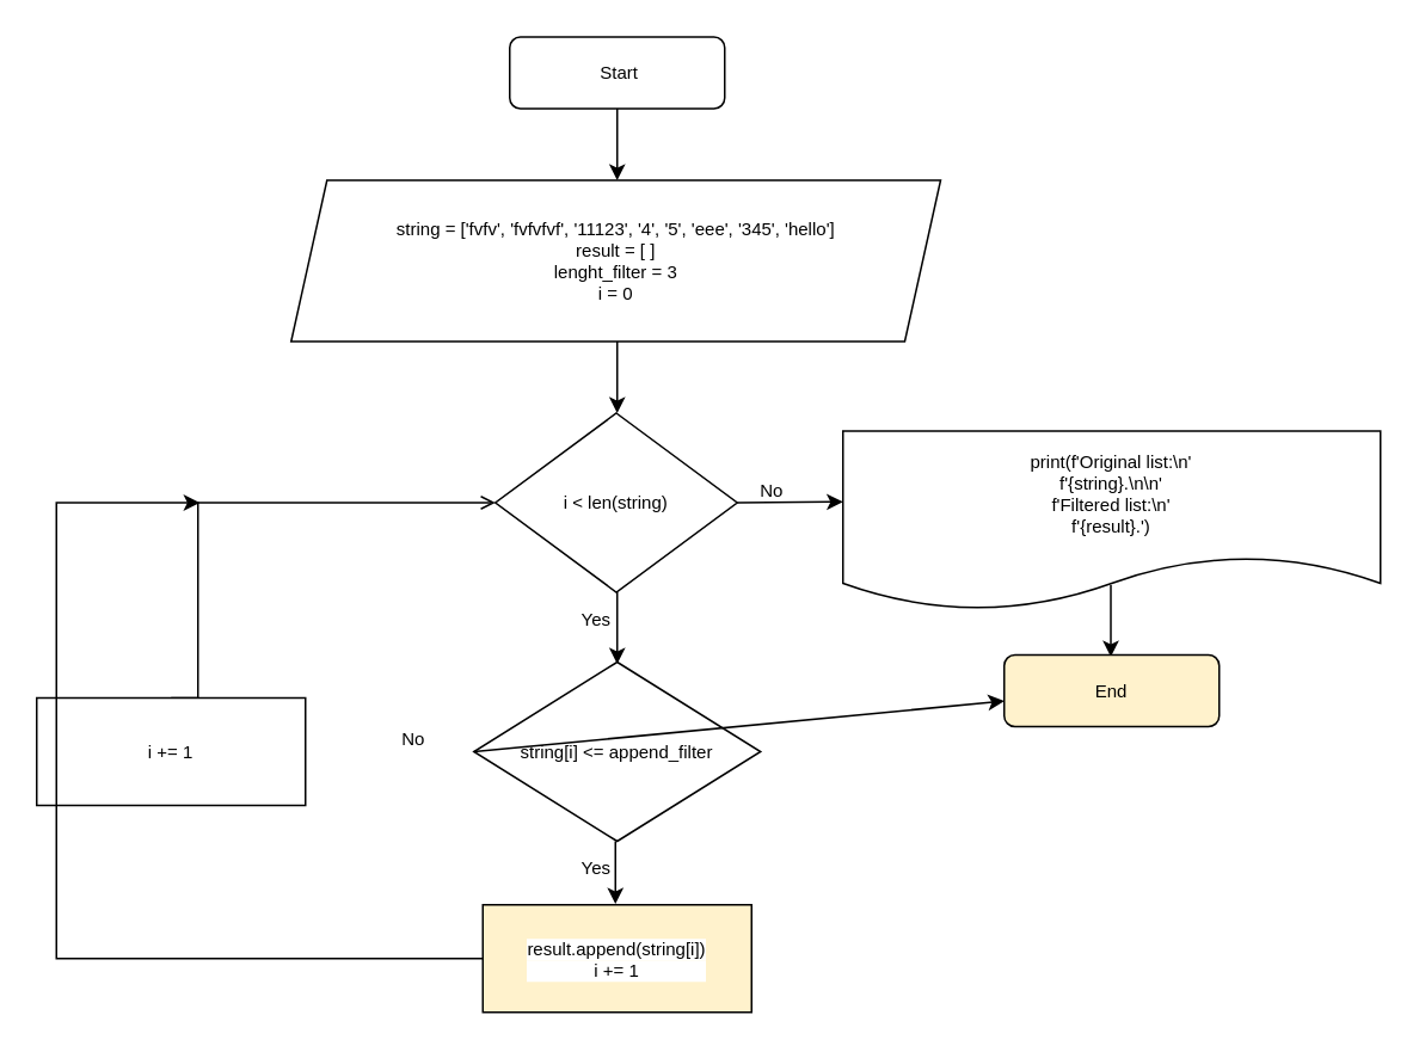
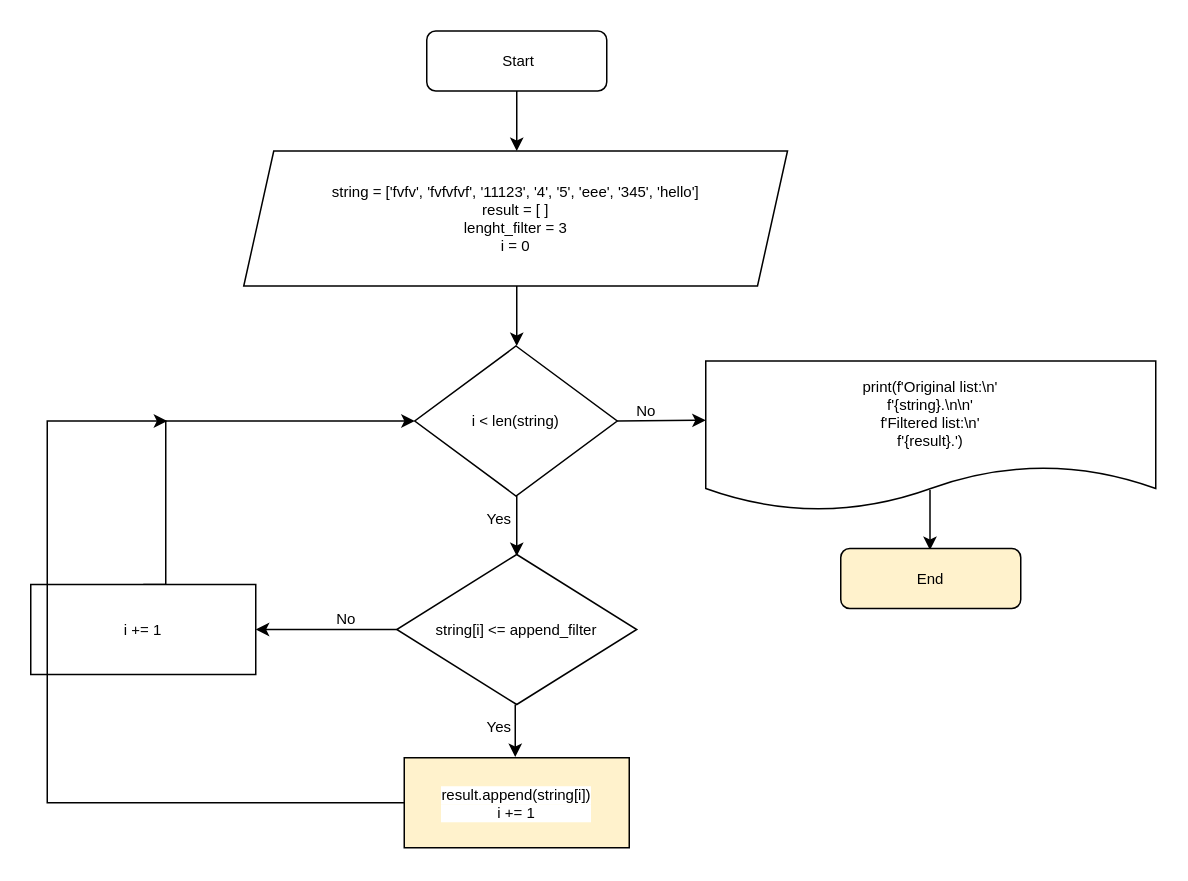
  <mxCell id="0" />
  <mxCell id="1" parent="0" />
  <mxCell id="2" value="&lt;font style=&quot;font-size: 10px;&quot;&gt;&amp;nbsp;Start&lt;/font&gt;" style="rounded=1;whiteSpace=wrap;html=1;strokeWidth=1;fontSize=10;" parent="1" vertex="1"><mxGeometry x="284" y="20" width="120" height="40" as="geometry" /></mxCell>
  <mxCell id="3" value="" style="endArrow=classic;html=1;rounded=0;fontSize=12;" parent="1" edge="1"><mxGeometry width="50" height="50" relative="1" as="geometry"><mxPoint x="344" y="60" as="sourcePoint" /><mxPoint x="344" y="100" as="targetPoint" /></mxGeometry></mxCell>
  <mxCell id="4" value="&lt;div style=&quot;font-size: 10px;&quot;&gt;&lt;div style=&quot;background-color: rgb(255, 255, 255);&quot;&gt;string = ['fvfv', &lt;span style=&quot;&quot;&gt;'fvfvfvf'&lt;/span&gt;, &lt;span style=&quot;&quot;&gt;'11123'&lt;/span&gt;, &lt;span style=&quot;&quot;&gt;'4'&lt;/span&gt;, &lt;span style=&quot;&quot;&gt;'5'&lt;/span&gt;, &lt;span style=&quot;&quot;&gt;'eee'&lt;/span&gt;, &lt;span style=&quot;&quot;&gt;'345'&lt;/span&gt;, &lt;span style=&quot;&quot;&gt;'hello'&lt;/span&gt;]&lt;/div&gt;&lt;div style=&quot;background-color: rgb(255, 255, 255);&quot;&gt;&lt;div style=&quot;&quot;&gt;result = [ ]&lt;/div&gt;&lt;div style=&quot;&quot;&gt;lenght_filter = 3&lt;/div&gt;&lt;/div&gt;&lt;/div&gt;&lt;div style=&quot;font-size: 10px;&quot;&gt;i = 0&lt;/div&gt;" style="shape=parallelogram;perimeter=parallelogramPerimeter;whiteSpace=wrap;html=1;fixedSize=1;strokeWidth=1;fontSize=10;fontFamily=Helvetica;fontColor=#000000;fontStyle=0" parent="1" vertex="1"><mxGeometry x="162" y="100" width="362.5" height="90" as="geometry" /></mxCell>
  <mxCell id="5" value="" style="endArrow=classic;html=1;rounded=0;fontSize=12;" parent="1" edge="1"><mxGeometry width="50" height="50" relative="1" as="geometry"><mxPoint x="344" y="190" as="sourcePoint" /><mxPoint x="344" y="230" as="targetPoint" /></mxGeometry></mxCell>
  <mxCell id="6" value="i &amp;lt; len(string)" style="rhombus;whiteSpace=wrap;html=1;strokeWidth=1;fontSize=10;" parent="1" vertex="1"><mxGeometry x="276" y="230" width="135" height="100" as="geometry" /></mxCell>
  <mxCell id="7" value="" style="endArrow=classic;html=1;rounded=0;fontSize=12;" parent="1" edge="1"><mxGeometry width="50" height="50" relative="1" as="geometry"><mxPoint x="344" y="330" as="sourcePoint" /><mxPoint x="344" y="370" as="targetPoint" /></mxGeometry></mxCell>
  <mxCell id="8" value="" style="endArrow=classic;html=1;rounded=0;fontSize=12;" parent="1" edge="1"><mxGeometry width="50" height="50" relative="1" as="geometry"><mxPoint x="411" y="280" as="sourcePoint" /><mxPoint x="470" y="279.5" as="targetPoint" /></mxGeometry></mxCell>
  <mxCell id="9" value="Yes" style="text;html=1;align=center;verticalAlign=middle;resizable=0;points=[];autosize=1;strokeColor=none;fillColor=none;fontSize=10;" parent="1" vertex="1"><mxGeometry x="312" y="330" width="40" height="30" as="geometry" /></mxCell>
  <mxCell id="10" value="No" style="text;html=1;align=center;verticalAlign=middle;resizable=0;points=[];autosize=1;strokeColor=none;fillColor=none;fontSize=10;" parent="1" vertex="1"><mxGeometry x="410" y="258" width="40" height="30" as="geometry" /></mxCell>
  <mxCell id="11" value="string[i] &amp;lt;=&amp;nbsp;append_filter" style="rhombus;whiteSpace=wrap;html=1;strokeWidth=1;fontSize=10;" parent="1" vertex="1"><mxGeometry x="264" y="369" width="160" height="100" as="geometry" /></mxCell>
  <mxCell id="12" value="" style="endArrow=classic;html=1;rounded=0;fontSize=12;" parent="1" edge="1"><mxGeometry width="50" height="50" relative="1" as="geometry"><mxPoint x="343" y="469" as="sourcePoint" /><mxPoint x="343" y="504" as="targetPoint" /></mxGeometry></mxCell>
  <mxCell id="13" value="&lt;div style=&quot;background-color: rgb(255, 255, 255);&quot;&gt;result.append(string[i])&lt;/div&gt;&lt;div style=&quot;background-color: rgb(255, 255, 255);&quot;&gt;i += 1&lt;/div&gt;" style="rounded=0;whiteSpace=wrap;html=1;strokeWidth=1;fontSize=10;fontFamily=Helvetica;fontColor=#000000;fillColor=#fff2cc;" parent="1" vertex="1"><mxGeometry x="269" y="504.5" width="150" height="60" as="geometry" /></mxCell>
- <mxCell id="14" value="" style="endArrow=open;html=1;rounded=0;fontSize=10;edgeStyle=elbowEdgeStyle;entryX=0;entryY=0.5;entryDx=0;entryDy=0;exitX=0.5;exitY=0;exitDx=0;exitDy=0;" parent="1" source="19" target="6" edge="1"><mxGeometry width="50" height="50" relative="1" as="geometry"><mxPoint x="110" y="340" as="sourcePoint" /><mxPoint x="217" y="325" as="targetPoint" /><Array as="points"><mxPoint x="110" y="310" /></Array></mxGeometry></mxCell>
+ <mxCell id="14" value="" style="endArrow=classic;html=1;rounded=0;fontSize=10;edgeStyle=elbowEdgeStyle;entryX=0;entryY=0.5;entryDx=0;entryDy=0;exitX=0.5;exitY=0;exitDx=0;exitDy=0;" parent="1" source="19" target="6" edge="1"><mxGeometry width="50" height="50" relative="1" as="geometry"><mxPoint x="110" y="340" as="sourcePoint" /><mxPoint x="217" y="325" as="targetPoint" /><Array as="points"><mxPoint x="110" y="310" /></Array></mxGeometry></mxCell>
  <mxCell id="15" value="&lt;div style=&quot;background-color: rgb(255, 255, 255);&quot;&gt;print(&lt;span style=&quot;&quot;&gt;f'Original list:&lt;/span&gt;&lt;span style=&quot;&quot;&gt;\n&lt;/span&gt;&lt;span style=&quot;&quot;&gt;'&lt;br&gt;&lt;/span&gt;&lt;span style=&quot;&quot;&gt;      f'&lt;/span&gt;&lt;span style=&quot;&quot;&gt;{string&lt;/span&gt;&lt;span style=&quot;&quot;&gt;}&lt;/span&gt;&lt;span style=&quot;&quot;&gt;.&lt;/span&gt;&lt;span style=&quot;&quot;&gt;\n\n&lt;/span&gt;&lt;span style=&quot;&quot;&gt;'&lt;br&gt;&lt;/span&gt;&lt;span style=&quot;&quot;&gt;      f'Filtered list:&lt;/span&gt;&lt;span style=&quot;&quot;&gt;\n&lt;/span&gt;&lt;span style=&quot;&quot;&gt;'&lt;br&gt;&lt;/span&gt;&lt;span style=&quot;&quot;&gt;      f'&lt;/span&gt;&lt;span style=&quot;&quot;&gt;{&lt;/span&gt;result&lt;span style=&quot;&quot;&gt;}&lt;/span&gt;&lt;span style=&quot;&quot;&gt;.'&lt;/span&gt;)&lt;/div&gt;" style="shape=document;whiteSpace=wrap;html=1;boundedLbl=1;strokeWidth=1;fontSize=10;fontFamily=Helvetica;fontColor=#000000;fontStyle=0" parent="1" vertex="1"><mxGeometry x="470" y="240" width="300" height="100" as="geometry" /></mxCell>
  <mxCell id="16" value="" style="endArrow=classic;html=1;rounded=0;fontSize=12;" parent="1" edge="1"><mxGeometry width="50" height="50" relative="1" as="geometry"><mxPoint x="619.5" y="326" as="sourcePoint" /><mxPoint x="619.5" y="366" as="targetPoint" /></mxGeometry></mxCell>
  <mxCell id="17" value="&lt;font style=&quot;font-size: 10px;&quot;&gt;End&lt;/font&gt;" style="rounded=1;whiteSpace=wrap;html=1;strokeWidth=1;fontSize=10;fillColor=#fff2cc;" parent="1" vertex="1"><mxGeometry x="560" y="365" width="120" height="40" as="geometry" /></mxCell>
  <mxCell id="18" value="Yes" style="text;html=1;align=center;verticalAlign=middle;resizable=0;points=[];autosize=1;strokeColor=none;fillColor=none;fontSize=10;" parent="1" vertex="1"><mxGeometry x="312" y="469" width="40" height="30" as="geometry" /></mxCell>
  <mxCell id="19" value="&lt;div style=&quot;background-color: rgb(255, 255, 255);&quot;&gt;i += 1&lt;br&gt;&lt;/div&gt;" style="rounded=0;whiteSpace=wrap;html=1;strokeWidth=1;fontSize=10;fontFamily=Helvetica;fontColor=#000000;" parent="1" vertex="1"><mxGeometry x="20" y="389" width="150" height="60" as="geometry" /></mxCell>
- <mxCell id="20" value="" style="endArrow=classic;html=1;rounded=0;fontSize=12;exitX=0;exitY=0.5;exitDx=0;exitDy=0;" parent="1" source="11" target="17" edge="1"><mxGeometry width="50" height="50" relative="1" as="geometry"><mxPoint x="205" y="430.5" as="sourcePoint" /><mxPoint x="264" y="430" as="targetPoint" /></mxGeometry></mxCell>
+ <mxCell id="20" value="" style="endArrow=classic;html=1;rounded=0;fontSize=12;entryX=1;entryY=0.5;entryDx=0;entryDy=0;exitX=0;exitY=0.5;exitDx=0;exitDy=0;" parent="1" source="11" target="19" edge="1"><mxGeometry width="50" height="50" relative="1" as="geometry"><mxPoint x="205" y="430.5" as="sourcePoint" /><mxPoint x="264" y="430" as="targetPoint" /></mxGeometry></mxCell>
  <mxCell id="21" value="No" style="text;html=1;align=center;verticalAlign=middle;resizable=0;points=[];autosize=1;strokeColor=none;fillColor=none;fontSize=10;" parent="1" vertex="1"><mxGeometry x="210" y="397" width="40" height="30" as="geometry" /></mxCell>
  <mxCell id="22" value="" style="endArrow=classic;html=1;rounded=0;fontSize=10;edgeStyle=elbowEdgeStyle;exitX=0;exitY=0.5;exitDx=0;exitDy=0;" parent="1" source="13" edge="1"><mxGeometry width="50" height="50" relative="1" as="geometry"><mxPoint x="125" y="399" as="sourcePoint" /><mxPoint x="111" y="280" as="targetPoint" /><Array as="points"><mxPoint x="31" y="430" /></Array></mxGeometry></mxCell>
